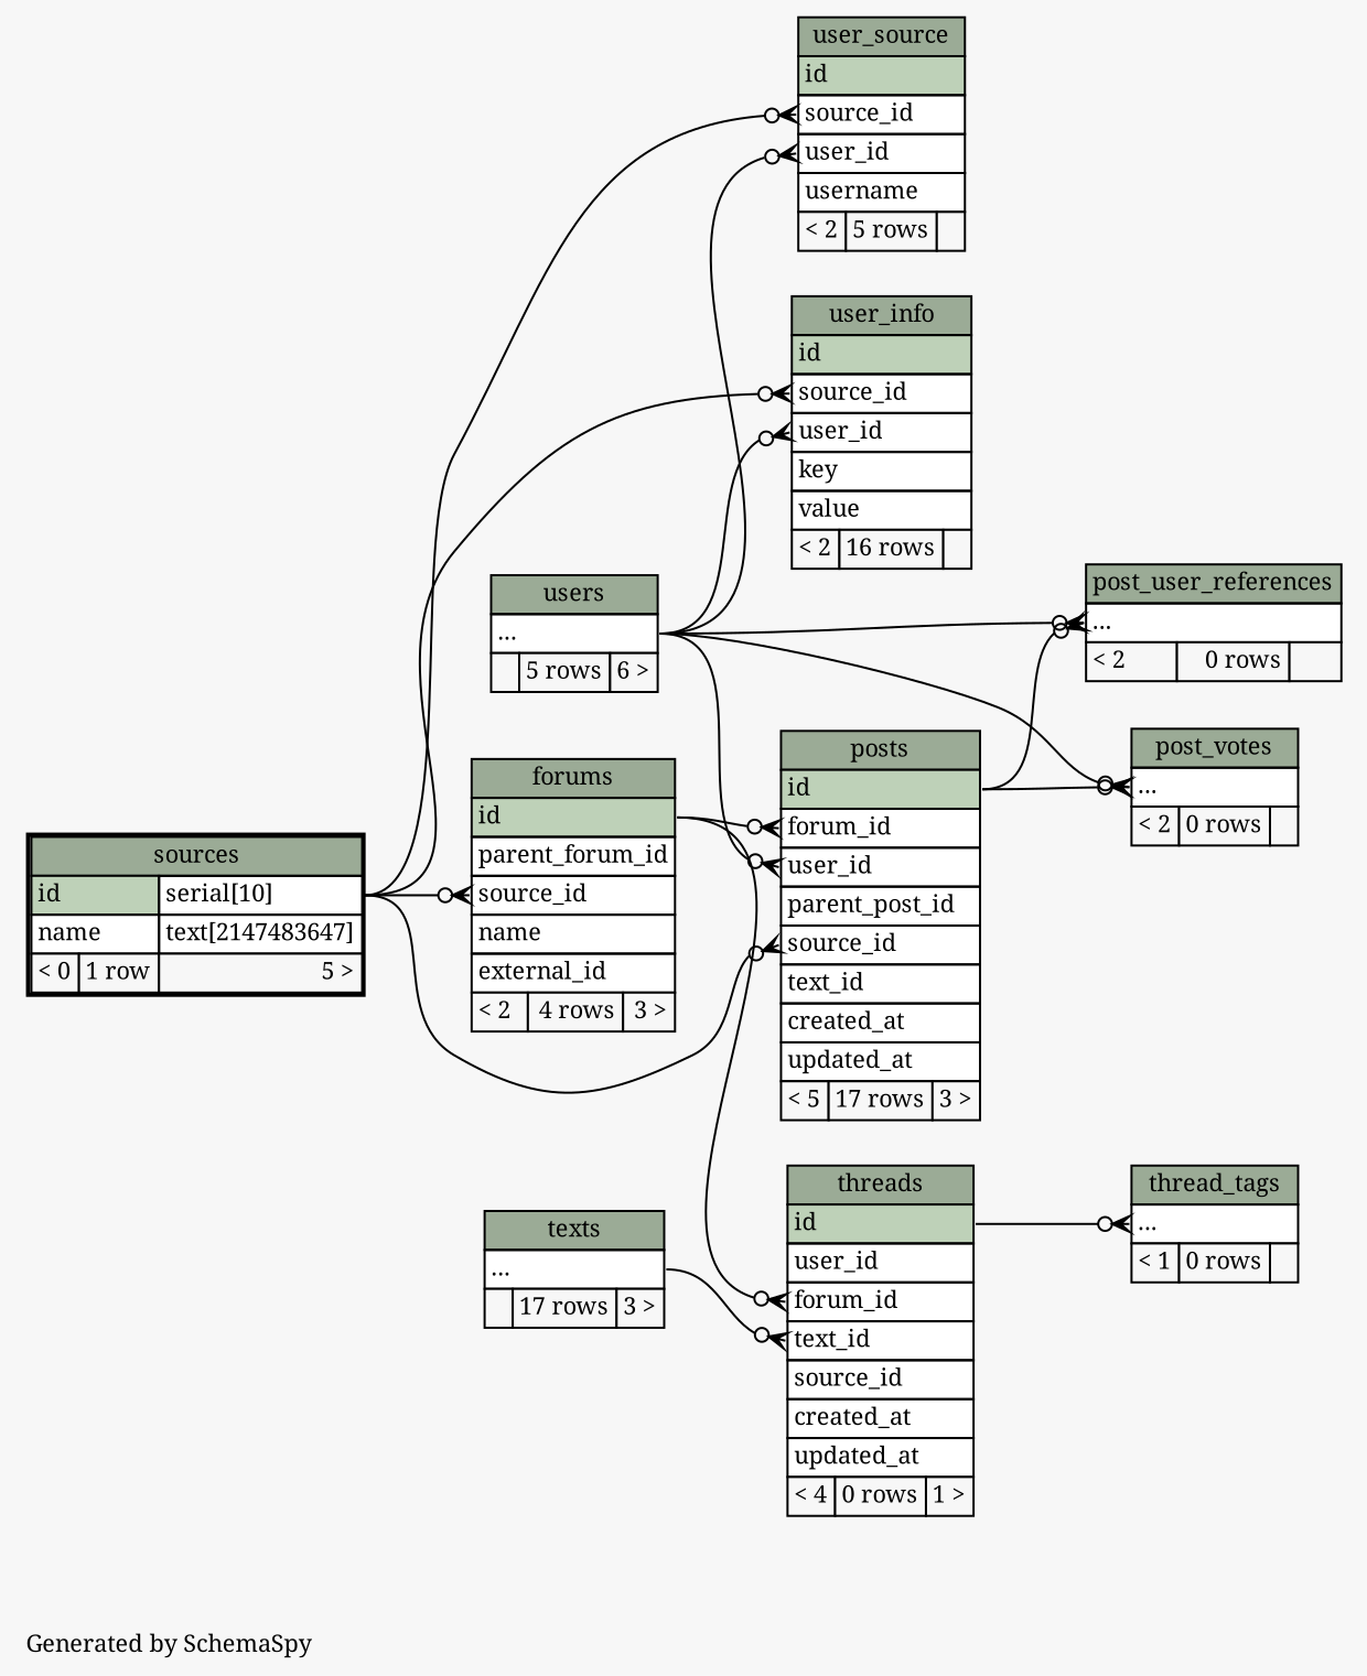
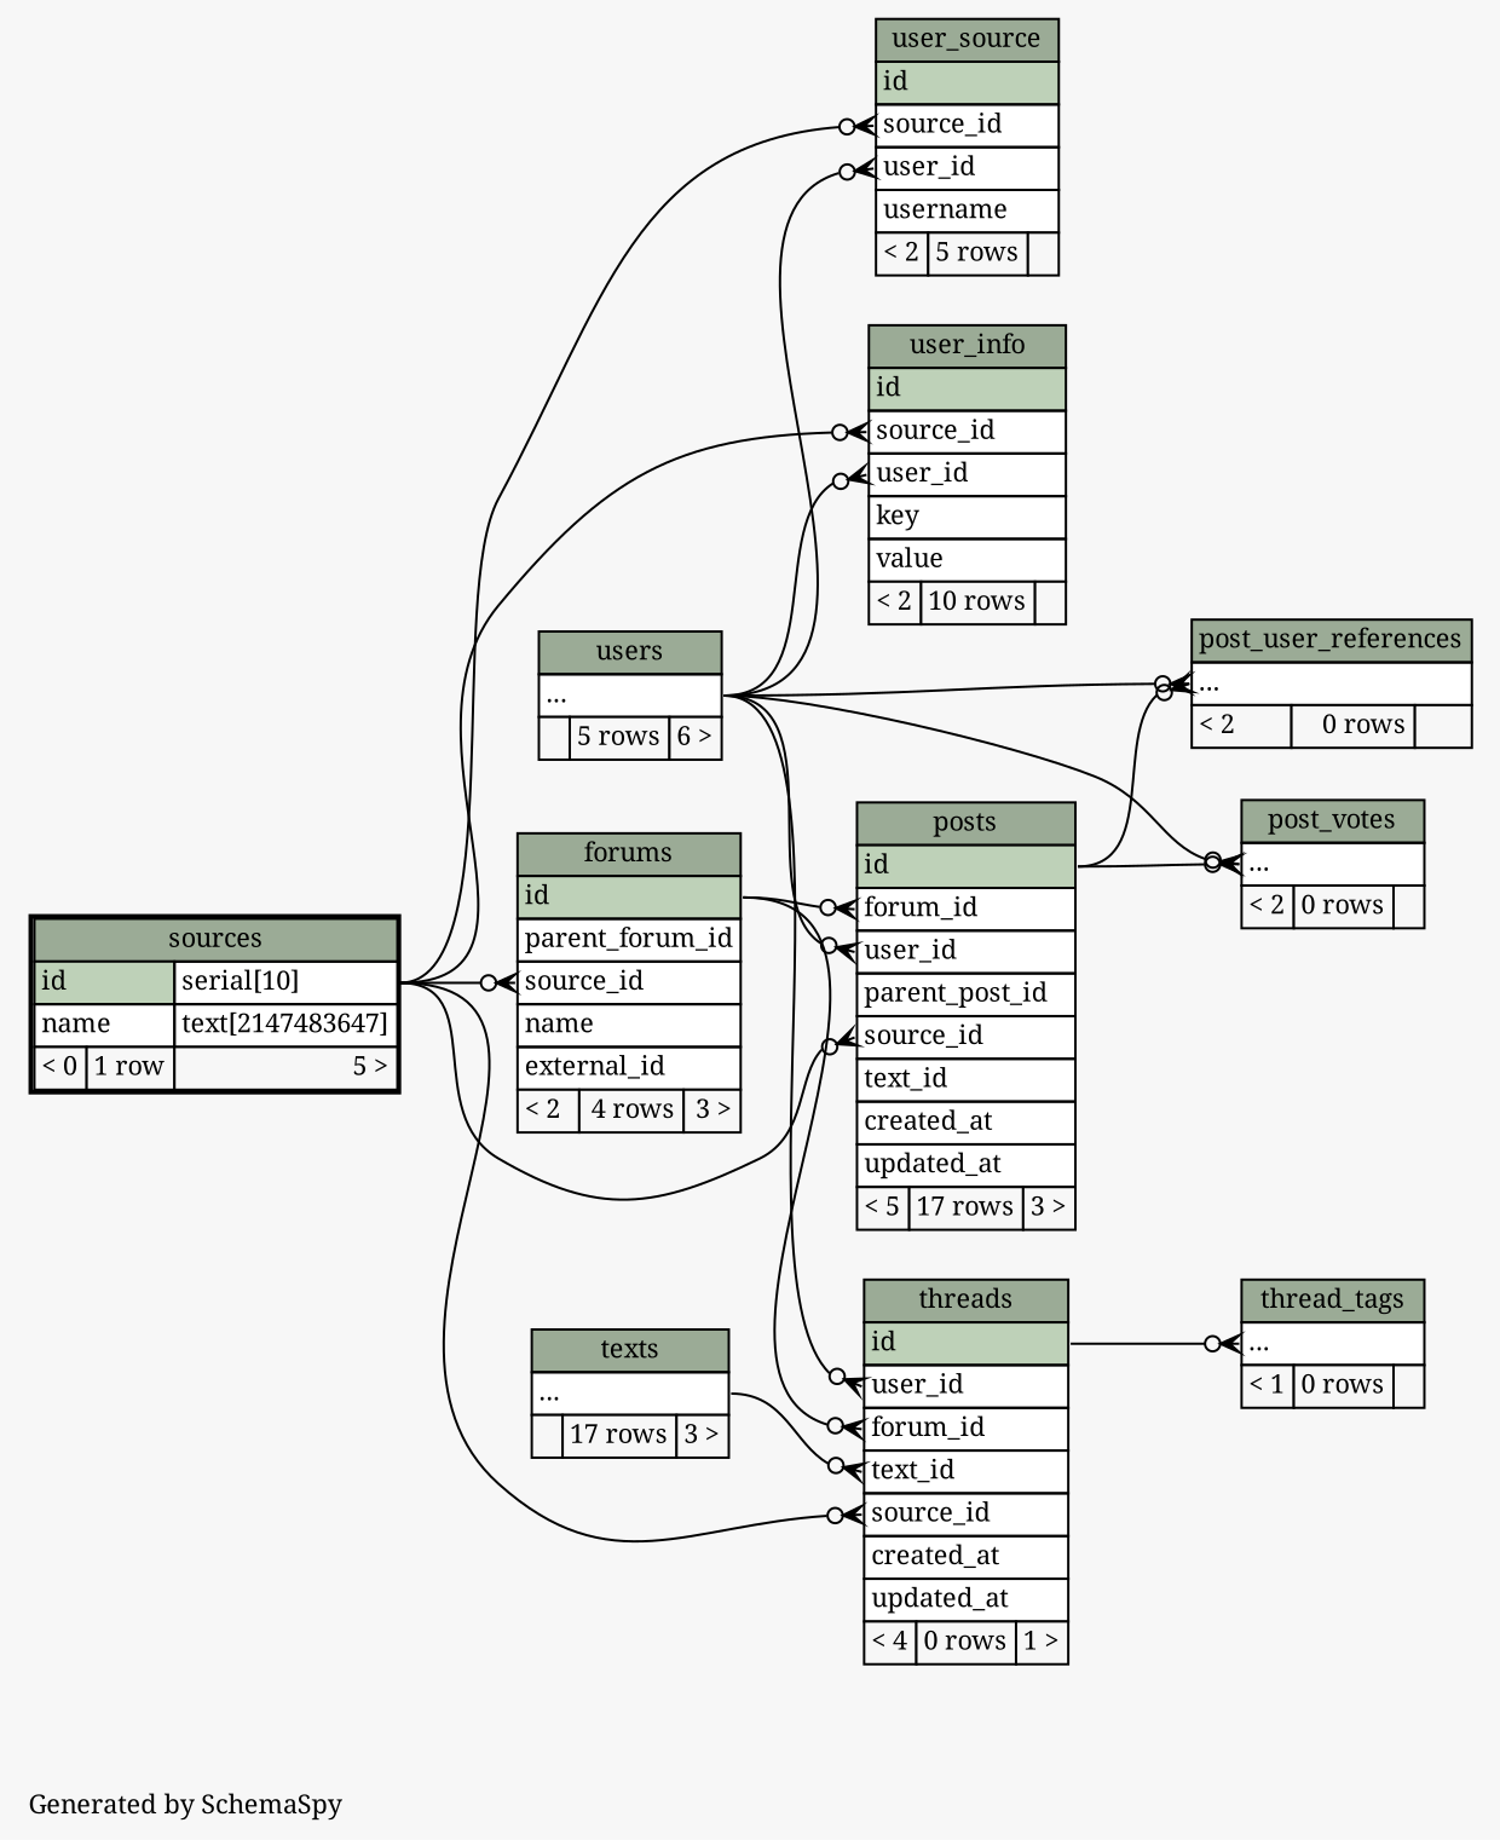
  digraph {
    bgcolor="#f7f7f7"
    fontname="Noto Serif"
    fontsize=11
    label="\nGenerated by SchemaSpy"
    labeljust=l
    nodesep=0.18
    rankdir=RL
    ranksep=0.46
    node [fontname="Noto Serif" fontsize=11 shape=plaintext]
    edge [arrowhead=none arrowsize=0.8 arrowtail=crowodot dir=back fontname="Noto Serif" headport="elipses:e" tailport="source_id:w"]
    n1 [label=<     <TABLE BORDER="0" CELLBORDER="1" CELLSPACING="0" BGCOLOR="#ffffff">       <TR><TD COLSPAN="3" BGCOLOR="#9bab96" ALIGN="CENTER">forums</TD></TR>       <TR><TD PORT="id" COLSPAN="3" BGCOLOR="#bed1b8" ALIGN="LEFT">id</TD></TR>       <TR><TD PORT="parent_forum_id" COLSPAN="3" ALIGN="LEFT">parent_forum_id</TD></TR>       <TR><TD PORT="source_id" COLSPAN="3" ALIGN="LEFT">source_id</TD></TR>       <TR><TD PORT="name" COLSPAN="3" ALIGN="LEFT">name</TD></TR>       <TR><TD PORT="external_id" COLSPAN="3" ALIGN="LEFT">external_id</TD></TR>       <TR><TD ALIGN="LEFT" BGCOLOR="#f7f7f7">&lt; 2</TD><TD ALIGN="RIGHT" BGCOLOR="#f7f7f7">4 rows</TD><TD ALIGN="RIGHT" BGCOLOR="#f7f7f7">3 &gt;</TD></TR>     </TABLE>>]
    n2 [label=<     <TABLE BORDER="2" CELLBORDER="1" CELLSPACING="0" BGCOLOR="#ffffff">       <TR><TD COLSPAN="3" BGCOLOR="#9bab96" ALIGN="CENTER">sources</TD></TR>       <TR><TD PORT="id" COLSPAN="2" BGCOLOR="#bed1b8" ALIGN="LEFT">id</TD><TD PORT="id.type" ALIGN="LEFT">serial[10]</TD></TR>       <TR><TD PORT="name" COLSPAN="2" ALIGN="LEFT">name</TD><TD PORT="name.type" ALIGN="LEFT">text[2147483647]</TD></TR>       <TR><TD ALIGN="LEFT" BGCOLOR="#f7f7f7">&lt; 0</TD><TD ALIGN="RIGHT" BGCOLOR="#f7f7f7">1 row</TD><TD ALIGN="RIGHT" BGCOLOR="#f7f7f7">5 &gt;</TD></TR>     </TABLE>>]
    n3 [label=<     <TABLE BORDER="0" CELLBORDER="1" CELLSPACING="0" BGCOLOR="#ffffff">       <TR><TD COLSPAN="3" BGCOLOR="#9bab96" ALIGN="CENTER">post_user_references</TD></TR>       <TR><TD PORT="elipses" COLSPAN="3" ALIGN="LEFT">...</TD></TR>       <TR><TD ALIGN="LEFT" BGCOLOR="#f7f7f7">&lt; 2</TD><TD ALIGN="RIGHT" BGCOLOR="#f7f7f7">0 rows</TD><TD ALIGN="RIGHT" BGCOLOR="#f7f7f7">  </TD></TR>     </TABLE>>]
    n4 [label=<     <TABLE BORDER="0" CELLBORDER="1" CELLSPACING="0" BGCOLOR="#ffffff">       <TR><TD COLSPAN="3" BGCOLOR="#9bab96" ALIGN="CENTER">posts</TD></TR>       <TR><TD PORT="id" COLSPAN="3" BGCOLOR="#bed1b8" ALIGN="LEFT">id</TD></TR>       <TR><TD PORT="forum_id" COLSPAN="3" ALIGN="LEFT">forum_id</TD></TR>       <TR><TD PORT="user_id" COLSPAN="3" ALIGN="LEFT">user_id</TD></TR>       <TR><TD PORT="parent_post_id" COLSPAN="3" ALIGN="LEFT">parent_post_id</TD></TR>       <TR><TD PORT="source_id" COLSPAN="3" ALIGN="LEFT">source_id</TD></TR>       <TR><TD PORT="text_id" COLSPAN="3" ALIGN="LEFT">text_id</TD></TR>       <TR><TD PORT="created_at" COLSPAN="3" ALIGN="LEFT">created_at</TD></TR>       <TR><TD PORT="updated_at" COLSPAN="3" ALIGN="LEFT">updated_at</TD></TR>       <TR><TD ALIGN="LEFT" BGCOLOR="#f7f7f7">&lt; 5</TD><TD ALIGN="RIGHT" BGCOLOR="#f7f7f7">17 rows</TD><TD ALIGN="RIGHT" BGCOLOR="#f7f7f7">3 &gt;</TD></TR>     </TABLE>>]
    n5 [label=<     <TABLE BORDER="0" CELLBORDER="1" CELLSPACING="0" BGCOLOR="#ffffff">       <TR><TD COLSPAN="3" BGCOLOR="#9bab96" ALIGN="CENTER">users</TD></TR>       <TR><TD PORT="elipses" COLSPAN="3" ALIGN="LEFT">...</TD></TR>       <TR><TD ALIGN="LEFT" BGCOLOR="#f7f7f7">  </TD><TD ALIGN="RIGHT" BGCOLOR="#f7f7f7">5 rows</TD><TD ALIGN="RIGHT" BGCOLOR="#f7f7f7">6 &gt;</TD></TR>     </TABLE>>]
    n6 [label=<     <TABLE BORDER="0" CELLBORDER="1" CELLSPACING="0" BGCOLOR="#ffffff">       <TR><TD COLSPAN="3" BGCOLOR="#9bab96" ALIGN="CENTER">texts</TD></TR>       <TR><TD PORT="elipses" COLSPAN="3" ALIGN="LEFT">...</TD></TR>       <TR><TD ALIGN="LEFT" BGCOLOR="#f7f7f7">  </TD><TD ALIGN="RIGHT" BGCOLOR="#f7f7f7">17 rows</TD><TD ALIGN="RIGHT" BGCOLOR="#f7f7f7">3 &gt;</TD></TR>     </TABLE>>]
    n7 [label=<     <TABLE BORDER="0" CELLBORDER="1" CELLSPACING="0" BGCOLOR="#ffffff">       <TR><TD COLSPAN="3" BGCOLOR="#9bab96" ALIGN="CENTER">post_votes</TD></TR>       <TR><TD PORT="elipses" COLSPAN="3" ALIGN="LEFT">...</TD></TR>       <TR><TD ALIGN="LEFT" BGCOLOR="#f7f7f7">&lt; 2</TD><TD ALIGN="RIGHT" BGCOLOR="#f7f7f7">0 rows</TD><TD ALIGN="RIGHT" BGCOLOR="#f7f7f7">  </TD></TR>     </TABLE>>]
    n8 [label=<     <TABLE BORDER="0" CELLBORDER="1" CELLSPACING="0" BGCOLOR="#ffffff">       <TR><TD COLSPAN="3" BGCOLOR="#9bab96" ALIGN="CENTER">thread_tags</TD></TR>       <TR><TD PORT="elipses" COLSPAN="3" ALIGN="LEFT">...</TD></TR>       <TR><TD ALIGN="LEFT" BGCOLOR="#f7f7f7">&lt; 1</TD><TD ALIGN="RIGHT" BGCOLOR="#f7f7f7">0 rows</TD><TD ALIGN="RIGHT" BGCOLOR="#f7f7f7">  </TD></TR>     </TABLE>>]
    n9 [label=<     <TABLE BORDER="0" CELLBORDER="1" CELLSPACING="0" BGCOLOR="#ffffff">       <TR><TD COLSPAN="3" BGCOLOR="#9bab96" ALIGN="CENTER">threads</TD></TR>       <TR><TD PORT="id" COLSPAN="3" BGCOLOR="#bed1b8" ALIGN="LEFT">id</TD></TR>       <TR><TD PORT="user_id" COLSPAN="3" ALIGN="LEFT">user_id</TD></TR>       <TR><TD PORT="forum_id" COLSPAN="3" ALIGN="LEFT">forum_id</TD></TR>       <TR><TD PORT="text_id" COLSPAN="3" ALIGN="LEFT">text_id</TD></TR>       <TR><TD PORT="source_id" COLSPAN="3" ALIGN="LEFT">source_id</TD></TR>       <TR><TD PORT="created_at" COLSPAN="3" ALIGN="LEFT">created_at</TD></TR>       <TR><TD PORT="updated_at" COLSPAN="3" ALIGN="LEFT">updated_at</TD></TR>       <TR><TD ALIGN="LEFT" BGCOLOR="#f7f7f7">&lt; 4</TD><TD ALIGN="RIGHT" BGCOLOR="#f7f7f7">0 rows</TD><TD ALIGN="RIGHT" BGCOLOR="#f7f7f7">1 &gt;</TD></TR>     </TABLE>>]
-   n10 [label=<     <TABLE BORDER="0" CELLBORDER="1" CELLSPACING="0" BGCOLOR="#ffffff">       <TR><TD COLSPAN="3" BGCOLOR="#9bab96" ALIGN="CENTER">user_info</TD></TR>       <TR><TD PORT="id" COLSPAN="3" BGCOLOR="#bed1b8" ALIGN="LEFT">id</TD></TR>       <TR><TD PORT="source_id" COLSPAN="3" ALIGN="LEFT">source_id</TD></TR>       <TR><TD PORT="user_id" COLSPAN="3" ALIGN="LEFT">user_id</TD></TR>       <TR><TD PORT="key" COLSPAN="3" ALIGN="LEFT">key</TD></TR>       <TR><TD PORT="value" COLSPAN="3" ALIGN="LEFT">value</TD></TR>       <TR><TD ALIGN="LEFT" BGCOLOR="#f7f7f7">&lt; 2</TD><TD ALIGN="RIGHT" BGCOLOR="#f7f7f7">16 rows</TD><TD ALIGN="RIGHT" BGCOLOR="#f7f7f7">  </TD></TR>     </TABLE>>]
+   n10 [label=<     <TABLE BORDER="0" CELLBORDER="1" CELLSPACING="0" BGCOLOR="#ffffff">       <TR><TD COLSPAN="3" BGCOLOR="#9bab96" ALIGN="CENTER">user_info</TD></TR>       <TR><TD PORT="id" COLSPAN="3" BGCOLOR="#bed1b8" ALIGN="LEFT">id</TD></TR>       <TR><TD PORT="source_id" COLSPAN="3" ALIGN="LEFT">source_id</TD></TR>       <TR><TD PORT="user_id" COLSPAN="3" ALIGN="LEFT">user_id</TD></TR>       <TR><TD PORT="key" COLSPAN="3" ALIGN="LEFT">key</TD></TR>       <TR><TD PORT="value" COLSPAN="3" ALIGN="LEFT">value</TD></TR>       <TR><TD ALIGN="LEFT" BGCOLOR="#f7f7f7">&lt; 2</TD><TD ALIGN="RIGHT" BGCOLOR="#f7f7f7">10 rows</TD><TD ALIGN="RIGHT" BGCOLOR="#f7f7f7">  </TD></TR>     </TABLE>>]
    n11 [label=<     <TABLE BORDER="0" CELLBORDER="1" CELLSPACING="0" BGCOLOR="#ffffff">       <TR><TD COLSPAN="3" BGCOLOR="#9bab96" ALIGN="CENTER">user_source</TD></TR>       <TR><TD PORT="id" COLSPAN="3" BGCOLOR="#bed1b8" ALIGN="LEFT">id</TD></TR>       <TR><TD PORT="source_id" COLSPAN="3" ALIGN="LEFT">source_id</TD></TR>       <TR><TD PORT="user_id" COLSPAN="3" ALIGN="LEFT">user_id</TD></TR>       <TR><TD PORT="username" COLSPAN="3" ALIGN="LEFT">username</TD></TR>       <TR><TD ALIGN="LEFT" BGCOLOR="#f7f7f7">&lt; 2</TD><TD ALIGN="RIGHT" BGCOLOR="#f7f7f7">5 rows</TD><TD ALIGN="RIGHT" BGCOLOR="#f7f7f7">  </TD></TR>     </TABLE>>]
    n1 -> n2 [headport="id.type:e"]
    n3 -> n4 [headport="id:e" tailport="elipses:w"]
    n3 -> n5 [tailport="elipses:w"]
    n4 -> n1 [headport="id:e" tailport="forum_id:w"]
    n4 -> n2 [headport="id.type:e"]
    n4 -> n5 [tailport="user_id:w"]
    n7 -> n4 [headport="id:e" tailport="elipses:w"]
    n7 -> n5 [tailport="elipses:w"]
    n8 -> n9 [headport="id:e" tailport="elipses:w"]
    n9 -> n1 [headport="id:e" tailport="forum_id:w"]
+   n9 -> n2 [headport="id.type:e"]
+   n9 -> n5 [tailport="user_id:w"]
    n9 -> n6 [tailport="text_id:w"]
    n10 -> n2 [headport="id.type:e"]
    n10 -> n5 [tailport="user_id:w"]
    n11 -> n2 [headport="id.type:e"]
    n11 -> n5 [tailport="user_id:w"]
  }
